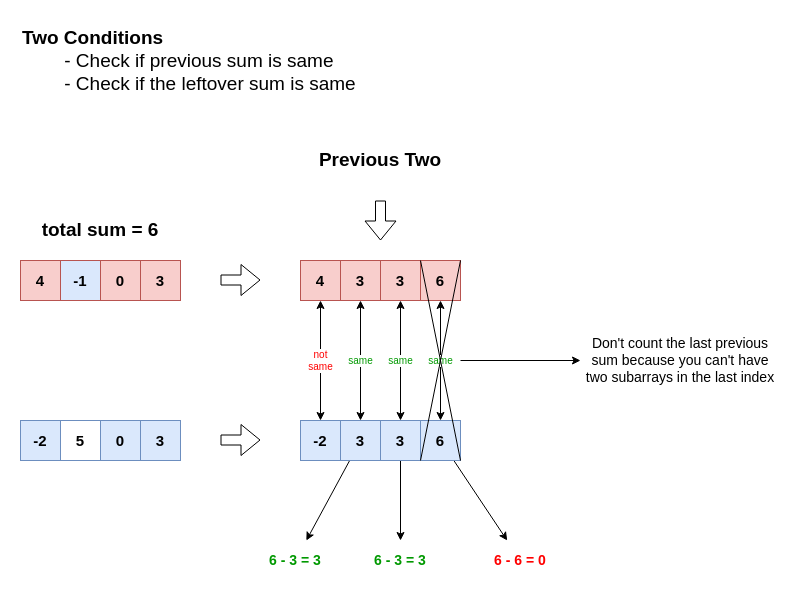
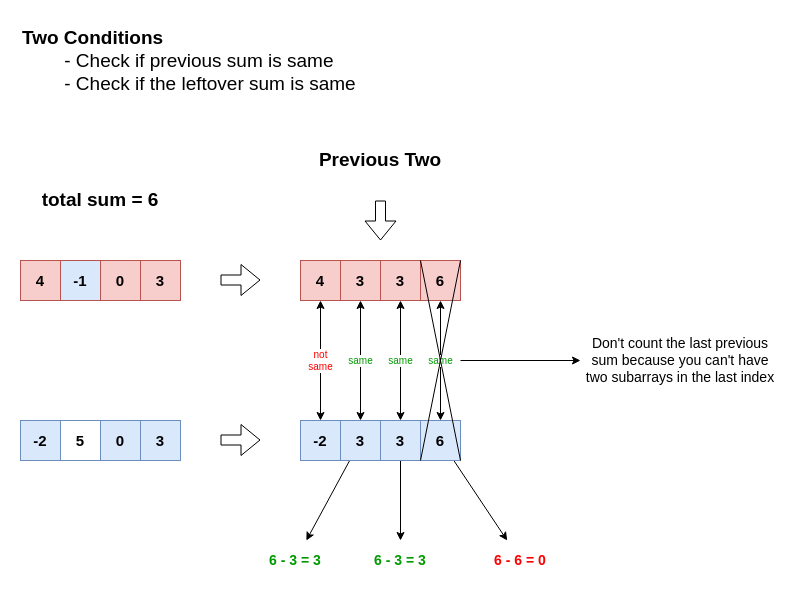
  <mxCell id="0" />
  <mxCell id="1" parent="0" />
  <mxCell id="2" value="4" style="rounded=0;whiteSpace=wrap;html=1;hachureGap=4;pointerEvents=0;fontSize=15;fontStyle=1;fillColor=#f8cecc;strokeColor=#b85450;" parent="1" vertex="1"><mxGeometry x="20" y="260" width="40" height="40" as="geometry" /></mxCell>
  <mxCell id="3" value="-1" style="rounded=0;whiteSpace=wrap;html=1;hachureGap=4;pointerEvents=0;fontSize=15;fontStyle=1;fillColor=#dae8fc;strokeColor=#b85450;" parent="1" vertex="1"><mxGeometry x="60" y="260" width="40" height="40" as="geometry" /></mxCell>
  <mxCell id="4" value="0" style="rounded=0;whiteSpace=wrap;html=1;hachureGap=4;pointerEvents=0;fontSize=15;fontStyle=1;fillColor=#f8cecc;strokeColor=#b85450;" parent="1" vertex="1"><mxGeometry x="100" y="260" width="40" height="40" as="geometry" /></mxCell>
  <mxCell id="5" value="3" style="rounded=0;whiteSpace=wrap;html=1;hachureGap=4;pointerEvents=0;fontSize=15;fontStyle=1;fillColor=#f8cecc;strokeColor=#b85450;" parent="1" vertex="1"><mxGeometry x="140" y="260" width="40" height="40" as="geometry" /></mxCell>
  <mxCell id="6" value="-2" style="rounded=0;whiteSpace=wrap;html=1;hachureGap=4;pointerEvents=0;fontSize=15;fontStyle=1;fillColor=#dae8fc;strokeColor=#6c8ebf;" parent="1" vertex="1"><mxGeometry x="20" y="420" width="40" height="40" as="geometry" /></mxCell>
  <mxCell id="7" value="5" style="rounded=0;whiteSpace=wrap;html=1;hachureGap=4;pointerEvents=0;fontSize=15;fontStyle=1;fillColor=#ffffff;strokeColor=#6c8ebf;" parent="1" vertex="1"><mxGeometry x="60" y="420" width="40" height="40" as="geometry" /></mxCell>
  <mxCell id="8" value="0" style="rounded=0;whiteSpace=wrap;html=1;hachureGap=4;pointerEvents=0;fontSize=15;fontStyle=1;fillColor=#dae8fc;strokeColor=#6c8ebf;" parent="1" vertex="1"><mxGeometry x="100" y="420" width="40" height="40" as="geometry" /></mxCell>
  <mxCell id="9" value="3" style="rounded=0;whiteSpace=wrap;html=1;hachureGap=4;pointerEvents=0;fontSize=15;fontStyle=1;fillColor=#dae8fc;strokeColor=#6c8ebf;" parent="1" vertex="1"><mxGeometry x="140" y="420" width="40" height="40" as="geometry" /></mxCell>
  <mxCell id="10" value="" style="shape=flexArrow;endArrow=classic;html=1;" edge="1" parent="1"><mxGeometry width="50" height="50" relative="1" as="geometry"><mxPoint x="220" y="279.5" as="sourcePoint" /><mxPoint x="260" y="279.5" as="targetPoint" /></mxGeometry></mxCell>
  <mxCell id="11" value="4" style="rounded=0;whiteSpace=wrap;html=1;hachureGap=4;pointerEvents=0;fontSize=15;fontStyle=1;fillColor=#f8cecc;strokeColor=#b85450;" vertex="1" parent="1"><mxGeometry x="300" y="260" width="40" height="40" as="geometry" /></mxCell>
  <mxCell id="12" value="same" style="edgeStyle=orthogonalEdgeStyle;rounded=0;orthogonalLoop=1;jettySize=auto;html=1;fontSize=10;fontColor=#009900;startArrow=classic;startFill=1;" edge="1" parent="1" source="13" target="22"><mxGeometry relative="1" as="geometry" /></mxCell>
  <mxCell id="13" value="3" style="rounded=0;whiteSpace=wrap;html=1;hachureGap=4;pointerEvents=0;fontSize=15;fontStyle=1;fillColor=#f8cecc;strokeColor=#b85450;" vertex="1" parent="1"><mxGeometry x="340" y="260" width="40" height="40" as="geometry" /></mxCell>
  <mxCell id="14" value="same" style="edgeStyle=orthogonalEdgeStyle;rounded=0;orthogonalLoop=1;jettySize=auto;html=1;fontSize=10;fontColor=#009900;startArrow=classic;startFill=1;" edge="1" parent="1" source="15" target="24"><mxGeometry relative="1" as="geometry" /></mxCell>
  <mxCell id="15" value="3" style="rounded=0;whiteSpace=wrap;html=1;hachureGap=4;pointerEvents=0;fontSize=15;fontStyle=1;fillColor=#f8cecc;strokeColor=#b85450;" vertex="1" parent="1"><mxGeometry x="380" y="260" width="40" height="40" as="geometry" /></mxCell>
  <mxCell id="16" value="same" style="edgeStyle=orthogonalEdgeStyle;rounded=0;orthogonalLoop=1;jettySize=auto;html=1;fontSize=10;fontColor=#009900;startArrow=classic;startFill=1;" edge="1" parent="1" source="17" target="26"><mxGeometry relative="1" as="geometry" /></mxCell>
  <mxCell id="17" value="6" style="rounded=0;whiteSpace=wrap;html=1;hachureGap=4;pointerEvents=0;fontSize=15;fontStyle=1;fillColor=#f8cecc;strokeColor=#b85450;" vertex="1" parent="1"><mxGeometry x="420" y="260" width="40" height="40" as="geometry" /></mxCell>
  <mxCell id="18" value="Previous Two" style="text;html=1;strokeColor=none;fillColor=none;align=center;verticalAlign=middle;whiteSpace=wrap;rounded=0;fontSize=19;fontStyle=1" vertex="1" parent="1"><mxGeometry x="300" y="140" width="160" height="40" as="geometry" /></mxCell>
  <mxCell id="19" value="" style="shape=flexArrow;endArrow=classic;html=1;fontSize=19;" edge="1" parent="1"><mxGeometry width="50" height="50" relative="1" as="geometry"><mxPoint x="380" y="200" as="sourcePoint" /><mxPoint x="380" y="240" as="targetPoint" /></mxGeometry></mxCell>
  <mxCell id="20" value="-2" style="rounded=0;whiteSpace=wrap;html=1;hachureGap=4;pointerEvents=0;fontSize=15;fontStyle=1;fillColor=#dae8fc;strokeColor=#6c8ebf;" vertex="1" parent="1"><mxGeometry x="300" y="420" width="40" height="40" as="geometry" /></mxCell>
  <mxCell id="21" style="rounded=0;orthogonalLoop=1;jettySize=auto;html=1;fontSize=10;fontColor=#009900;startArrow=none;startFill=0;" edge="1" parent="1" source="22" target="31"><mxGeometry relative="1" as="geometry"><mxPoint x="360" y="540" as="targetPoint" /></mxGeometry></mxCell>
  <mxCell id="22" value="3" style="rounded=0;whiteSpace=wrap;html=1;hachureGap=4;pointerEvents=0;fontSize=15;fontStyle=1;fillColor=#dae8fc;strokeColor=#6c8ebf;" vertex="1" parent="1"><mxGeometry x="340" y="420" width="40" height="40" as="geometry" /></mxCell>
  <mxCell id="23" style="edgeStyle=none;rounded=0;orthogonalLoop=1;jettySize=auto;html=1;fontSize=14;fontColor=#000000;startArrow=none;startFill=0;" edge="1" parent="1" source="24" target="32"><mxGeometry relative="1" as="geometry" /></mxCell>
  <mxCell id="24" value="3" style="rounded=0;whiteSpace=wrap;html=1;hachureGap=4;pointerEvents=0;fontSize=15;fontStyle=1;fillColor=#dae8fc;strokeColor=#6c8ebf;" vertex="1" parent="1"><mxGeometry x="380" y="420" width="40" height="40" as="geometry" /></mxCell>
  <mxCell id="25" style="edgeStyle=none;rounded=0;orthogonalLoop=1;jettySize=auto;html=1;fontSize=14;fontColor=#000000;startArrow=none;startFill=0;" edge="1" parent="1" source="26" target="33"><mxGeometry relative="1" as="geometry" /></mxCell>
  <mxCell id="26" value="6" style="rounded=0;whiteSpace=wrap;html=1;hachureGap=4;pointerEvents=0;fontSize=15;fontStyle=1;fillColor=#dae8fc;strokeColor=#6c8ebf;" vertex="1" parent="1"><mxGeometry x="420" y="420" width="40" height="40" as="geometry" /></mxCell>
  <mxCell id="27" value="&lt;b&gt;Two Conditions&lt;br&gt;&lt;/b&gt;&lt;span style=&quot;white-space: pre&quot;&gt;&#09;&lt;/span&gt;- Check if previous sum is same&lt;br&gt;&lt;span style=&quot;white-space: pre&quot;&gt;&#09;&lt;/span&gt;- Check if the leftover sum is same" style="text;html=1;strokeColor=none;fillColor=none;align=left;verticalAlign=top;whiteSpace=wrap;rounded=0;fontSize=19;" vertex="1" parent="1"><mxGeometry x="20" width="360" height="80" as="geometry" y="20" /></mxCell>
  <mxCell id="28" value="" style="shape=flexArrow;endArrow=classic;html=1;" edge="1" parent="1"><mxGeometry width="50" height="50" relative="1" as="geometry"><mxPoint x="220" y="439.5" as="sourcePoint" /><mxPoint x="260" y="439.5" as="targetPoint" /></mxGeometry></mxCell>
  <mxCell id="29" value="not&lt;br&gt;same" style="endArrow=classic;html=1;fontSize=10;fontColor=#FF0000;startArrow=classic;startFill=1;" edge="1" parent="1" source="20" target="11"><mxGeometry width="50" height="50" relative="1" as="geometry"><mxPoint x="510" y="540" as="sourcePoint" /><mxPoint x="560" y="490" as="targetPoint" /></mxGeometry></mxCell>
- <mxCell id="30" value="total sum = 6" style="text;html=1;strokeColor=none;fillColor=none;align=center;verticalAlign=middle;whiteSpace=wrap;rounded=0;fontSize=19;fontStyle=1" vertex="1" parent="1"><mxGeometry x="20" y="210" width="160" height="40" as="geometry" /></mxCell>
+ <mxCell id="30" value="total sum = 6" style="text;html=1;strokeColor=none;fillColor=none;align=center;verticalAlign=middle;whiteSpace=wrap;rounded=0;fontSize=19;fontStyle=1" vertex="1" parent="1"><mxGeometry x="20" y="180" width="160" height="40" as="geometry" /></mxCell>
  <mxCell id="31" value="6 - 3 = 3" style="text;html=1;strokeColor=none;fillColor=none;align=center;verticalAlign=middle;whiteSpace=wrap;rounded=0;fontSize=14;fontColor=#009900;fontStyle=1" vertex="1" parent="1"><mxGeometry x="260" y="540" width="70" height="40" as="geometry" /></mxCell>
  <mxCell id="32" value="6 - 3 = 3" style="text;html=1;strokeColor=none;fillColor=none;align=center;verticalAlign=middle;whiteSpace=wrap;rounded=0;fontSize=14;fontColor=#009900;fontStyle=1" vertex="1" parent="1"><mxGeometry x="365" y="540" width="70" height="40" as="geometry" /></mxCell>
  <mxCell id="33" value="6 - 6 = 0" style="text;html=1;strokeColor=none;fillColor=none;align=center;verticalAlign=middle;whiteSpace=wrap;rounded=0;fontSize=14;fontColor=#FF0000;fontStyle=1" vertex="1" parent="1"><mxGeometry x="485" y="540" width="70" height="40" as="geometry" /></mxCell>
  <mxCell id="34" value="" style="endArrow=none;html=1;fontSize=14;fontColor=#FF0000;entryX=0;entryY=0;entryDx=0;entryDy=0;exitX=1;exitY=1;exitDx=0;exitDy=0;" edge="1" parent="1" source="26" target="17"><mxGeometry width="50" height="50" relative="1" as="geometry"><mxPoint x="510" y="380" as="sourcePoint" /><mxPoint x="560" y="330" as="targetPoint" /></mxGeometry></mxCell>
  <mxCell id="35" value="" style="endArrow=none;html=1;fontSize=14;fontColor=#FF0000;entryX=1;entryY=0;entryDx=0;entryDy=0;exitX=0;exitY=1;exitDx=0;exitDy=0;" edge="1" parent="1" source="26" target="17"><mxGeometry width="50" height="50" relative="1" as="geometry"><mxPoint x="510" y="380" as="sourcePoint" /><mxPoint x="560" y="330" as="targetPoint" /></mxGeometry></mxCell>
  <mxCell id="36" value="" style="endArrow=classic;html=1;fontSize=14;fontColor=#FF0000;" edge="1" parent="1" target="37"><mxGeometry width="50" height="50" relative="1" as="geometry"><mxPoint x="460" y="360" as="sourcePoint" /><mxPoint x="580" y="360" as="targetPoint" /></mxGeometry></mxCell>
  <mxCell id="37" value="Don't count the last previous sum because you can't have two subarrays in the last index" style="text;html=1;strokeColor=none;fillColor=none;align=center;verticalAlign=middle;whiteSpace=wrap;rounded=0;fontSize=14;fontColor=#000000;" vertex="1" parent="1"><mxGeometry x="580" y="320" width="200" height="80" as="geometry" /></mxCell>
